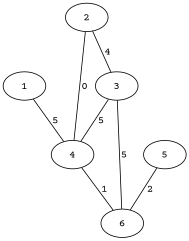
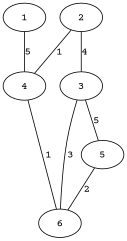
  graph {
    fontname="Courier Prime"
    node [fontname="Courier Prime"]
    edge [fontname="Courier Prime"]
    1
    4
    2
    3
    6
    5
    1 -- 4 [label=5]
    4 -- 6 [label=1]
-   2 -- 4 [label=0]
+   2 -- 4 [label=1]
    2 -- 3 [label=4]
-   3 -- 4 [label=5]
-   3 -- 6 [label=5]
+   3 -- 5 [label=5]
+   3 -- 6 [label=3]
    5 -- 6 [label=2]
  }
